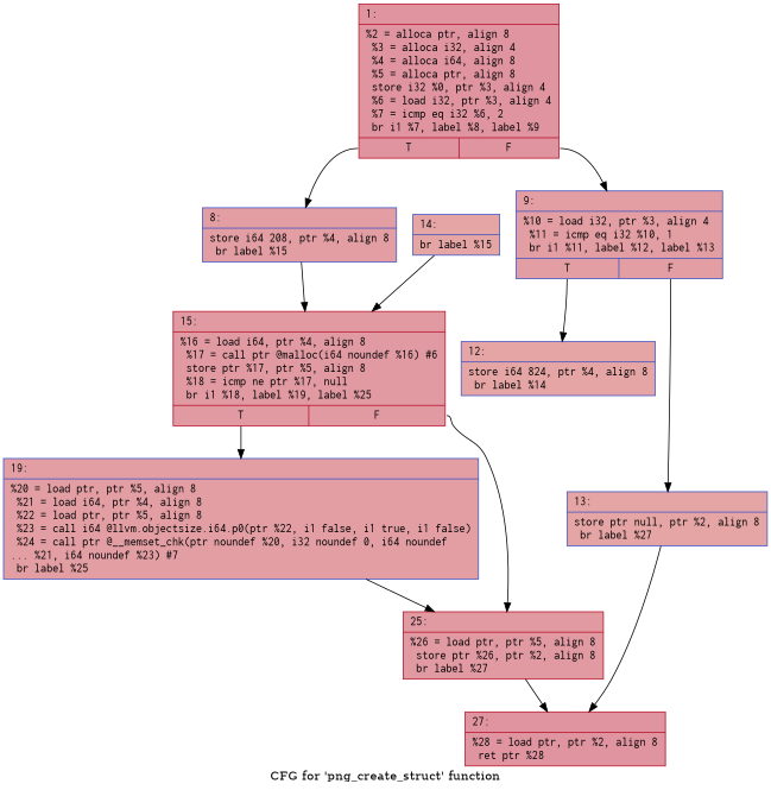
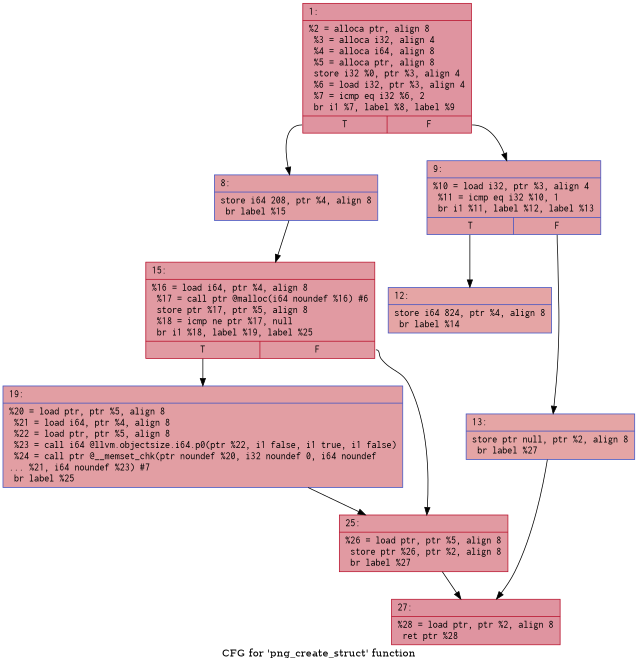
  digraph {
    label="CFG for 'png_create_struct' function"
    node [color="#3d50c3ff" fillcolor="#be242e70" fontname=Courier shape=record style=filled]
    n1 [color="#b70d28ff" fillcolor="#b70d2870" label="{1:\l|  %2 = alloca ptr, align 8\l  %3 = alloca i32, align 4\l  %4 = alloca i64, align 8\l  %5 = alloca ptr, align 8\l  store i32 %0, ptr %3, align 4\l  %6 = load i32, ptr %3, align 4\l  %7 = icmp eq i32 %6, 2\l  br i1 %7, label %8, label %9\l|{<s0>T|<s1>F}}"]
    n2 [label="{8:\l|  store i64 208, ptr %4, align 8\l  br label %15\l}"]
    n3 [label="{9:\l|  %10 = load i32, ptr %3, align 4\l  %11 = icmp eq i32 %10, 1\l  br i1 %11, label %12, label %13\l|{<s0>T|<s1>F}}"]
    n4 [color="#b70d28ff" fillcolor="#bb1b2c70" label="{15:\l|  %16 = load i64, ptr %4, align 8\l  %17 = call ptr @malloc(i64 noundef %16) #6\l  store ptr %17, ptr %5, align 8\l  %18 = icmp ne ptr %17, null\l  br i1 %18, label %19, label %25\l|{<s0>T|<s1>F}}"]
    n5 [fillcolor="#c5333470" label="{12:\l|  store i64 824, ptr %4, align 8\l  br label %14\l}"]
    n6 [fillcolor="#c5333470" label="{13:\l|  store ptr null, ptr %2, align 8\l  br label %27\l}"]
    n7 [label="{19:\l|  %20 = load ptr, ptr %5, align 8\l  %21 = load i64, ptr %4, align 8\l  %22 = load ptr, ptr %5, align 8\l  %23 = call i64 @llvm.objectsize.i64.p0(ptr %22, i1 false, i1 true, i1 false)\l  %24 = call ptr @__memset_chk(ptr noundef %20, i32 noundef 0, i64 noundef\l... %21, i64 noundef %23) #7\l  br label %25\l}"]
    n8 [color="#b70d28ff" fillcolor="#bb1b2c70" label="{25:\l|  %26 = load ptr, ptr %5, align 8\l  store ptr %26, ptr %2, align 8\l  br label %27\l}"]
    n9 [color="#b70d28ff" fillcolor="#b70d2870" label="{27:\l|  %28 = load ptr, ptr %2, align 8\l  ret ptr %28\l}"]
-   n10 [fillcolor="#c5333470" label="{14:\l|  br label %15\l}"]
    n1 -> n2 [tailport=s0]
    n1 -> n3 [tailport=s1]
    n2 -> n4
    n3 -> n5 [tailport=s0]
    n3 -> n6 [tailport=s1]
    n4 -> n7 [tailport=s0]
    n4 -> n8 [tailport=s1]
    n6 -> n9
    n7 -> n8
    n8 -> n9
-   n10 -> n4
  }
